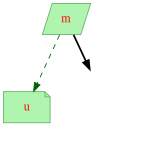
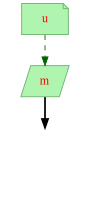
  digraph {
    fontname="Liberation Serif"
    node [color="#66B268" fillcolor="#AFF4AF" fontcolor=red fontname="Liberation Serif" style=filled]
    edge [fontname="Liberation Serif"]
    n1 [label=m shape=parallelogram]
    n2 [label=u shape=note]
    l51228289 [shape=circle style=invis]
-   n1 -> n2 [color=darkgreen style=dashed]
+   n2 -> n1 [color=darkgreen style=dashed]
    n1 -> l51228289 [color=black style=bold]
  }
